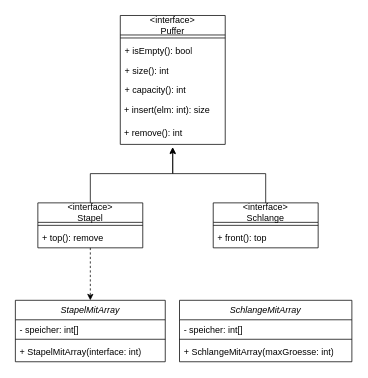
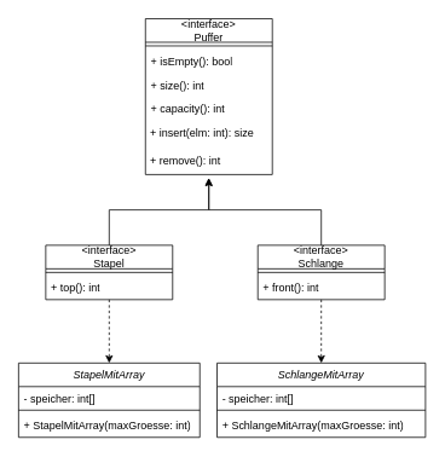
  <mxCell id="0" />
  <mxCell id="1" parent="0" />
  <mxCell id="2" value="&lt;span style=&quot;font-style: italic;&quot;&gt;SchlangeMitArray&lt;/span&gt;" style="swimlane;fontStyle=0;childLayout=stackLayout;horizontal=1;startSize=26;fillColor=none;horizontalStack=0;resizeParent=1;resizeParentMax=0;resizeLast=0;collapsible=1;marginBottom=0;whiteSpace=wrap;html=1;" vertex="1" parent="1"><mxGeometry x="239" y="400" width="230" height="82" as="geometry" /></mxCell>
  <mxCell id="3" value="- speicher: int[]" style="text;strokeColor=none;fillColor=none;align=left;verticalAlign=top;spacingLeft=4;spacingRight=4;overflow=hidden;rotatable=0;points=[[0,0.5],[1,0.5]];portConstraint=eastwest;whiteSpace=wrap;html=1;" vertex="1" parent="2"><mxGeometry y="26" width="230" height="22" as="geometry" /></mxCell>
  <mxCell id="4" value="" style="line;strokeWidth=1;fillColor=none;align=left;verticalAlign=middle;spacingTop=-1;spacingLeft=3;spacingRight=3;rotatable=0;labelPosition=right;points=[];portConstraint=eastwest;strokeColor=inherit;" vertex="1" parent="2"><mxGeometry y="48" width="230" height="8" as="geometry" /></mxCell>
  <mxCell id="5" value="+&amp;nbsp;SchlangeMitArray(maxGroesse: int)" style="text;strokeColor=none;fillColor=none;align=left;verticalAlign=top;spacingLeft=4;spacingRight=4;overflow=hidden;rotatable=0;points=[[0,0.5],[1,0.5]];portConstraint=eastwest;whiteSpace=wrap;html=1;" vertex="1" parent="2"><mxGeometry y="56" width="230" height="26" as="geometry" /></mxCell>
  <mxCell id="6" value="&lt;span style=&quot;font-style: italic;&quot;&gt;StapelMitArray&lt;/span&gt;" style="swimlane;fontStyle=0;childLayout=stackLayout;horizontal=1;startSize=26;fillColor=none;horizontalStack=0;resizeParent=1;resizeParentMax=0;resizeLast=0;collapsible=1;marginBottom=0;whiteSpace=wrap;html=1;" vertex="1" parent="1"><mxGeometry x="20" y="400" width="200" height="82" as="geometry" /></mxCell>
  <mxCell id="7" value="- speicher: int[]" style="text;strokeColor=none;fillColor=none;align=left;verticalAlign=top;spacingLeft=4;spacingRight=4;overflow=hidden;rotatable=0;points=[[0,0.5],[1,0.5]];portConstraint=eastwest;whiteSpace=wrap;html=1;" vertex="1" parent="6"><mxGeometry y="26" width="200" height="22" as="geometry" /></mxCell>
  <mxCell id="8" value="" style="line;strokeWidth=1;fillColor=none;align=left;verticalAlign=middle;spacingTop=-1;spacingLeft=3;spacingRight=3;rotatable=0;labelPosition=right;points=[];portConstraint=eastwest;strokeColor=inherit;" vertex="1" parent="6"><mxGeometry y="48" width="200" height="8" as="geometry" /></mxCell>
- <mxCell id="9" value="+ StapelMitArray(interface: int)" style="text;strokeColor=none;fillColor=none;align=left;verticalAlign=top;spacingLeft=4;spacingRight=4;overflow=hidden;rotatable=0;points=[[0,0.5],[1,0.5]];portConstraint=eastwest;whiteSpace=wrap;html=1;" vertex="1" parent="6"><mxGeometry y="56" width="200" height="26" as="geometry" /></mxCell>
+ <mxCell id="9" value="+ StapelMitArray(maxGroesse: int)" style="text;strokeColor=none;fillColor=none;align=left;verticalAlign=top;spacingLeft=4;spacingRight=4;overflow=hidden;rotatable=0;points=[[0,0.5],[1,0.5]];portConstraint=eastwest;whiteSpace=wrap;html=1;" vertex="1" parent="6"><mxGeometry y="56" width="200" height="26" as="geometry" /></mxCell>
  <mxCell id="10" value="&amp;lt;interface&amp;gt;&lt;br&gt;Puffer" style="swimlane;fontStyle=0;childLayout=stackLayout;horizontal=1;startSize=26;fillColor=none;horizontalStack=0;resizeParent=1;resizeParentMax=0;resizeLast=0;collapsible=1;marginBottom=0;whiteSpace=wrap;html=1;" vertex="1" parent="1"><mxGeometry x="160" y="20" width="140" height="172" as="geometry" /></mxCell>
  <mxCell id="11" value="" style="line;strokeWidth=1;fillColor=none;align=left;verticalAlign=middle;spacingTop=-1;spacingLeft=3;spacingRight=3;rotatable=0;labelPosition=right;points=[];portConstraint=eastwest;strokeColor=inherit;" vertex="1" parent="10"><mxGeometry y="26" width="140" height="8" as="geometry" /></mxCell>
  <mxCell id="12" value="+ isEmpty(): bool" style="text;strokeColor=none;fillColor=none;align=left;verticalAlign=top;spacingLeft=4;spacingRight=4;overflow=hidden;rotatable=0;points=[[0,0.5],[1,0.5]];portConstraint=eastwest;whiteSpace=wrap;html=1;" vertex="1" parent="10"><mxGeometry y="34" width="140" height="26" as="geometry" /></mxCell>
  <mxCell id="13" value="+ size(): int" style="text;strokeColor=none;fillColor=none;align=left;verticalAlign=top;spacingLeft=4;spacingRight=4;overflow=hidden;rotatable=0;points=[[0,0.5],[1,0.5]];portConstraint=eastwest;whiteSpace=wrap;html=1;" vertex="1" parent="10"><mxGeometry y="60" width="140" height="26" as="geometry" /></mxCell>
  <mxCell id="14" value="+ capacity(): int" style="text;strokeColor=none;fillColor=none;align=left;verticalAlign=top;spacingLeft=4;spacingRight=4;overflow=hidden;rotatable=0;points=[[0,0.5],[1,0.5]];portConstraint=eastwest;whiteSpace=wrap;html=1;" vertex="1" parent="10"><mxGeometry y="86" width="140" height="26" as="geometry" /></mxCell>
  <mxCell id="15" value="&amp;nbsp;+ insert(elm: int): size" style="text;html=1;align=left;verticalAlign=middle;resizable=0;points=[];autosize=1;strokeColor=none;fillColor=none;" vertex="1" parent="10"><mxGeometry y="112" width="140" height="30" as="geometry" /></mxCell>
  <mxCell id="16" value="&amp;nbsp;+ remove(): int" style="text;html=1;align=left;verticalAlign=middle;resizable=0;points=[];autosize=1;strokeColor=none;fillColor=none;" vertex="1" parent="10"><mxGeometry y="142" width="140" height="30" as="geometry" /></mxCell>
  <mxCell id="17" style="edgeStyle=orthogonalEdgeStyle;rounded=0;orthogonalLoop=1;jettySize=auto;html=1;entryX=0.499;entryY=1.124;entryDx=0;entryDy=0;entryPerimeter=0;" edge="1" parent="1" source="19" target="16"><mxGeometry relative="1" as="geometry" /></mxCell>
  <mxCell id="18" style="edgeStyle=orthogonalEdgeStyle;rounded=0;orthogonalLoop=1;jettySize=auto;html=1;entryX=0.5;entryY=0;entryDx=0;entryDy=0;dashed=1;" edge="1" parent="1" source="19" target="6"><mxGeometry relative="1" as="geometry" /></mxCell>
  <mxCell id="19" value="&amp;lt;interface&amp;gt;&lt;br&gt;Stapel" style="swimlane;fontStyle=0;childLayout=stackLayout;horizontal=1;startSize=26;fillColor=none;horizontalStack=0;resizeParent=1;resizeParentMax=0;resizeLast=0;collapsible=1;marginBottom=0;whiteSpace=wrap;html=1;" vertex="1" parent="1"><mxGeometry x="50" y="270" width="140" height="60" as="geometry" /></mxCell>
  <mxCell id="20" value="" style="line;strokeWidth=1;fillColor=none;align=left;verticalAlign=middle;spacingTop=-1;spacingLeft=3;spacingRight=3;rotatable=0;labelPosition=right;points=[];portConstraint=eastwest;strokeColor=inherit;" vertex="1" parent="19"><mxGeometry y="26" width="140" height="8" as="geometry" /></mxCell>
- <mxCell id="21" value="+ top(): remove" style="text;strokeColor=none;fillColor=none;align=left;verticalAlign=top;spacingLeft=4;spacingRight=4;overflow=hidden;rotatable=0;points=[[0,0.5],[1,0.5]];portConstraint=eastwest;whiteSpace=wrap;html=1;" vertex="1" parent="19"><mxGeometry y="34" width="140" height="26" as="geometry" /></mxCell>
+ <mxCell id="21" value="+ top(): int" style="text;strokeColor=none;fillColor=none;align=left;verticalAlign=top;spacingLeft=4;spacingRight=4;overflow=hidden;rotatable=0;points=[[0,0.5],[1,0.5]];portConstraint=eastwest;whiteSpace=wrap;html=1;" vertex="1" parent="19"><mxGeometry y="34" width="140" height="26" as="geometry" /></mxCell>
  <mxCell id="22" style="edgeStyle=orthogonalEdgeStyle;rounded=0;orthogonalLoop=1;jettySize=auto;html=1;entryX=0.5;entryY=1.147;entryDx=0;entryDy=0;entryPerimeter=0;" edge="1" parent="1" source="24" target="16"><mxGeometry relative="1" as="geometry" /></mxCell>
+ <mxCell id="23" style="edgeStyle=orthogonalEdgeStyle;rounded=0;orthogonalLoop=1;jettySize=auto;html=1;entryX=0.5;entryY=0;entryDx=0;entryDy=0;dashed=1;" edge="1" parent="1" source="24" target="2"><mxGeometry relative="1" as="geometry" /></mxCell>
  <mxCell id="24" value="&amp;lt;interface&amp;gt;&lt;br&gt;Schlange" style="swimlane;fontStyle=0;childLayout=stackLayout;horizontal=1;startSize=26;fillColor=none;horizontalStack=0;resizeParent=1;resizeParentMax=0;resizeLast=0;collapsible=1;marginBottom=0;whiteSpace=wrap;html=1;" vertex="1" parent="1"><mxGeometry x="284" y="270" width="140" height="60" as="geometry" /></mxCell>
  <mxCell id="25" value="" style="line;strokeWidth=1;fillColor=none;align=left;verticalAlign=middle;spacingTop=-1;spacingLeft=3;spacingRight=3;rotatable=0;labelPosition=right;points=[];portConstraint=eastwest;strokeColor=inherit;" vertex="1" parent="24"><mxGeometry y="26" width="140" height="8" as="geometry" /></mxCell>
- <mxCell id="26" value="+ front(): top" style="text;strokeColor=none;fillColor=none;align=left;verticalAlign=top;spacingLeft=4;spacingRight=4;overflow=hidden;rotatable=0;points=[[0,0.5],[1,0.5]];portConstraint=eastwest;whiteSpace=wrap;html=1;" vertex="1" parent="24"><mxGeometry y="34" width="140" height="26" as="geometry" /></mxCell>
+ <mxCell id="26" value="+ front(): int" style="text;strokeColor=none;fillColor=none;align=left;verticalAlign=top;spacingLeft=4;spacingRight=4;overflow=hidden;rotatable=0;points=[[0,0.5],[1,0.5]];portConstraint=eastwest;whiteSpace=wrap;html=1;" vertex="1" parent="24"><mxGeometry y="34" width="140" height="26" as="geometry" /></mxCell>
